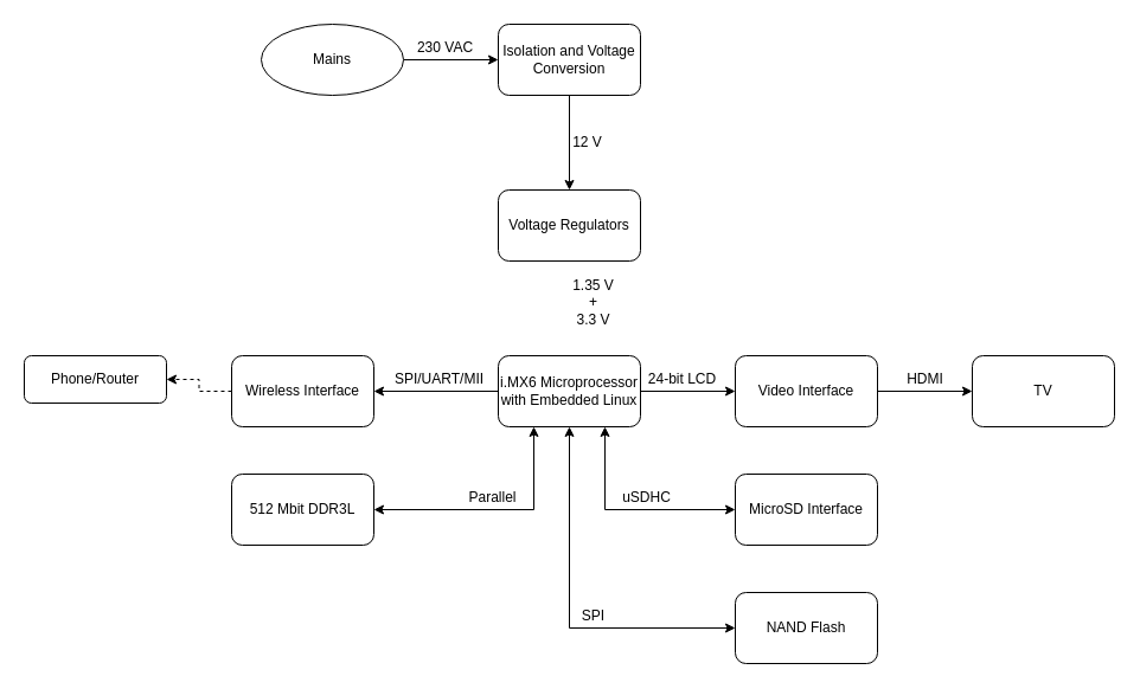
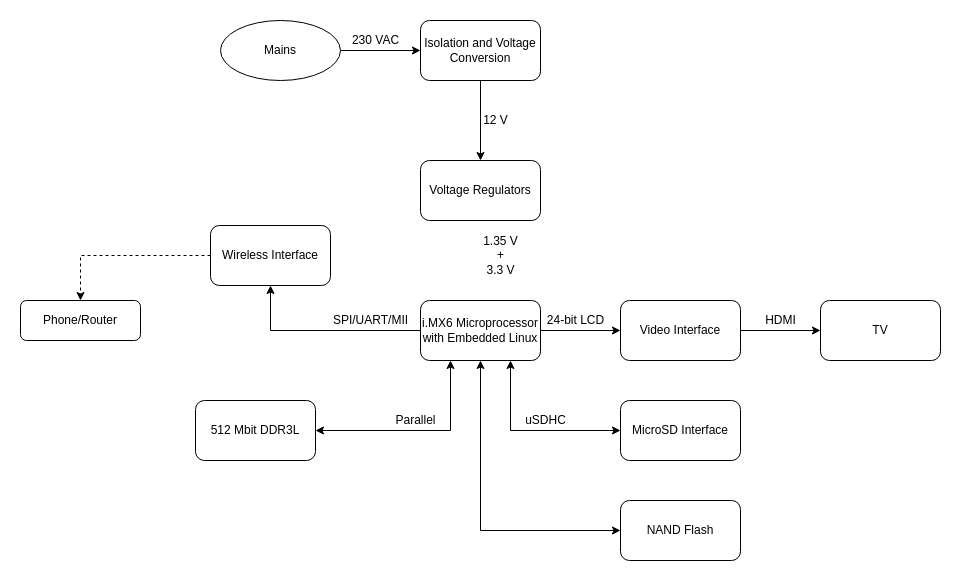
  <mxCell id="0" />
  <mxCell id="1" parent="0" />
  <mxCell id="2" value="" style="edgeStyle=orthogonalEdgeStyle;rounded=0;orthogonalLoop=1;jettySize=auto;html=1;" edge="1" parent="1" source="6" target="8"><mxGeometry relative="1" as="geometry" /></mxCell>
  <mxCell id="3" value="" style="edgeStyle=orthogonalEdgeStyle;rounded=0;orthogonalLoop=1;jettySize=auto;html=1;" edge="1" parent="1" source="6" target="15"><mxGeometry relative="1" as="geometry" /></mxCell>
  <mxCell id="4" style="edgeStyle=orthogonalEdgeStyle;rounded=0;orthogonalLoop=1;jettySize=auto;html=1;exitX=0.75;exitY=1;exitDx=0;exitDy=0;entryX=0;entryY=0.5;entryDx=0;entryDy=0;startArrow=classic;startFill=1;" edge="1" parent="1" source="6" target="26"><mxGeometry relative="1" as="geometry" /></mxCell>
  <mxCell id="5" style="edgeStyle=orthogonalEdgeStyle;rounded=0;orthogonalLoop=1;jettySize=auto;html=1;exitX=0.5;exitY=1;exitDx=0;exitDy=0;entryX=0;entryY=0.5;entryDx=0;entryDy=0;startArrow=classic;startFill=1;" edge="1" parent="1" source="6" target="27"><mxGeometry relative="1" as="geometry" /></mxCell>
  <mxCell id="6" value="i.MX6 Microprocessor with Embedded Linux" style="rounded=1;whiteSpace=wrap;html=1;" vertex="1" parent="1"><mxGeometry x="420" y="300" width="120" height="60" as="geometry" /></mxCell>
  <mxCell id="7" value="" style="edgeStyle=orthogonalEdgeStyle;rounded=0;orthogonalLoop=1;jettySize=auto;html=1;" edge="1" parent="1" source="8" target="10"><mxGeometry relative="1" as="geometry" /></mxCell>
  <mxCell id="8" value="Video Interface" style="whiteSpace=wrap;html=1;rounded=1;" vertex="1" parent="1"><mxGeometry x="620" y="300" width="120" height="60" as="geometry" /></mxCell>
  <mxCell id="9" value="24-bit LCD" style="text;html=1;align=center;verticalAlign=middle;resizable=0;points=[];autosize=1;" vertex="1" parent="1"><mxGeometry x="540" y="310" width="70" height="20" as="geometry" /></mxCell>
  <mxCell id="10" value="TV" style="whiteSpace=wrap;html=1;rounded=1;" vertex="1" parent="1"><mxGeometry x="820" y="300" width="120" height="60" as="geometry" /></mxCell>
  <mxCell id="11" value="HDMI" style="text;html=1;align=center;verticalAlign=middle;resizable=0;points=[];autosize=1;" vertex="1" parent="1"><mxGeometry x="755" y="310" width="50" height="20" as="geometry" /></mxCell>
  <mxCell id="12" value="Voltage Regulators" style="whiteSpace=wrap;html=1;rounded=1;" vertex="1" parent="1"><mxGeometry x="420" y="160" width="120" height="60" as="geometry" /></mxCell>
  <mxCell id="13" value="&lt;div&gt;1.35 V &lt;br&gt;&lt;/div&gt;&lt;div&gt;+&lt;br&gt;&lt;/div&gt;&lt;div&gt; 3.3 V&lt;/div&gt;" style="text;html=1;align=center;verticalAlign=middle;resizable=0;points=[];autosize=1;" vertex="1" parent="1"><mxGeometry x="475" y="230" width="50" height="50" as="geometry" /></mxCell>
  <mxCell id="14" value="" style="edgeStyle=orthogonalEdgeStyle;rounded=0;orthogonalLoop=1;jettySize=auto;html=1;dashed=1;" edge="1" parent="1" source="15" target="16"><mxGeometry relative="1" as="geometry" /></mxCell>
- <mxCell id="15" value="Wireless Interface" style="whiteSpace=wrap;html=1;rounded=1;" vertex="1" parent="1"><mxGeometry x="195" y="300" width="120" height="60" as="geometry" /></mxCell>
+ <mxCell id="15" value="Wireless Interface" style="whiteSpace=wrap;html=1;rounded=1;" vertex="1" parent="1"><mxGeometry x="210" y="225" width="120" height="60" as="geometry" /></mxCell>
  <mxCell id="16" value="Phone/Router" style="whiteSpace=wrap;html=1;rounded=1;" vertex="1" parent="1"><mxGeometry x="20" y="300" width="120" height="40" as="geometry" /></mxCell>
  <mxCell id="17" value="SPI/UART/MII" style="text;html=1;align=center;verticalAlign=middle;resizable=0;points=[];autosize=1;" vertex="1" parent="1"><mxGeometry x="325" y="310" width="90" height="20" as="geometry" /></mxCell>
  <mxCell id="18" style="edgeStyle=orthogonalEdgeStyle;rounded=0;orthogonalLoop=1;jettySize=auto;html=1;exitX=0.5;exitY=1;exitDx=0;exitDy=0;entryX=0.5;entryY=0;entryDx=0;entryDy=0;" edge="1" parent="1" source="19" target="12"><mxGeometry relative="1" as="geometry" /></mxCell>
  <mxCell id="19" value="Isolation and Voltage Conversion" style="whiteSpace=wrap;html=1;rounded=1;" vertex="1" parent="1"><mxGeometry x="420" y="20" width="120" height="60" as="geometry" /></mxCell>
  <mxCell id="20" style="edgeStyle=orthogonalEdgeStyle;rounded=0;orthogonalLoop=1;jettySize=auto;html=1;exitX=1;exitY=0.5;exitDx=0;exitDy=0;entryX=0;entryY=0.5;entryDx=0;entryDy=0;" edge="1" parent="1" source="21" target="19"><mxGeometry relative="1" as="geometry" /></mxCell>
  <mxCell id="21" value="Mains" style="ellipse;whiteSpace=wrap;html=1;" vertex="1" parent="1"><mxGeometry x="220" y="20" width="120" height="60" as="geometry" /></mxCell>
  <mxCell id="22" value="230 VAC" style="text;html=1;align=center;verticalAlign=middle;resizable=0;points=[];autosize=1;" vertex="1" parent="1"><mxGeometry x="345" y="30" width="60" height="20" as="geometry" /></mxCell>
  <mxCell id="23" value="12 V" style="text;html=1;align=center;verticalAlign=middle;resizable=0;points=[];autosize=1;" vertex="1" parent="1"><mxGeometry x="475" y="110" width="40" height="20" as="geometry" /></mxCell>
  <mxCell id="24" style="edgeStyle=orthogonalEdgeStyle;rounded=0;orthogonalLoop=1;jettySize=auto;html=1;exitX=1;exitY=0.5;exitDx=0;exitDy=0;entryX=0.25;entryY=1;entryDx=0;entryDy=0;startArrow=classic;startFill=1;" edge="1" parent="1" source="25" target="6"><mxGeometry relative="1" as="geometry" /></mxCell>
  <mxCell id="25" value="512 Mbit DDR3L" style="whiteSpace=wrap;html=1;rounded=1;" vertex="1" parent="1"><mxGeometry x="195" y="400" width="120" height="60" as="geometry" /></mxCell>
  <mxCell id="26" value="MicroSD Interface" style="whiteSpace=wrap;html=1;rounded=1;" vertex="1" parent="1"><mxGeometry x="620" y="400" width="120" height="60" as="geometry" /></mxCell>
  <mxCell id="27" value="NAND Flash" style="whiteSpace=wrap;html=1;rounded=1;" vertex="1" parent="1"><mxGeometry x="620" y="500" width="120" height="60" as="geometry" /></mxCell>
  <mxCell id="28" value="uSDHC" style="text;html=1;align=center;verticalAlign=middle;resizable=0;points=[];autosize=1;" vertex="1" parent="1"><mxGeometry x="515" y="410" width="60" height="20" as="geometry" /></mxCell>
- <mxCell id="29" value="SPI" style="text;html=1;align=center;verticalAlign=middle;resizable=0;points=[];autosize=1;" vertex="1" parent="1"><mxGeometry x="485" y="510" width="30" height="20" as="geometry" /></mxCell>
  <mxCell id="30" value="Parallel" style="text;html=1;align=center;verticalAlign=middle;resizable=0;points=[];autosize=1;" vertex="1" parent="1"><mxGeometry x="385" y="410" width="60" height="20" as="geometry" /></mxCell>
